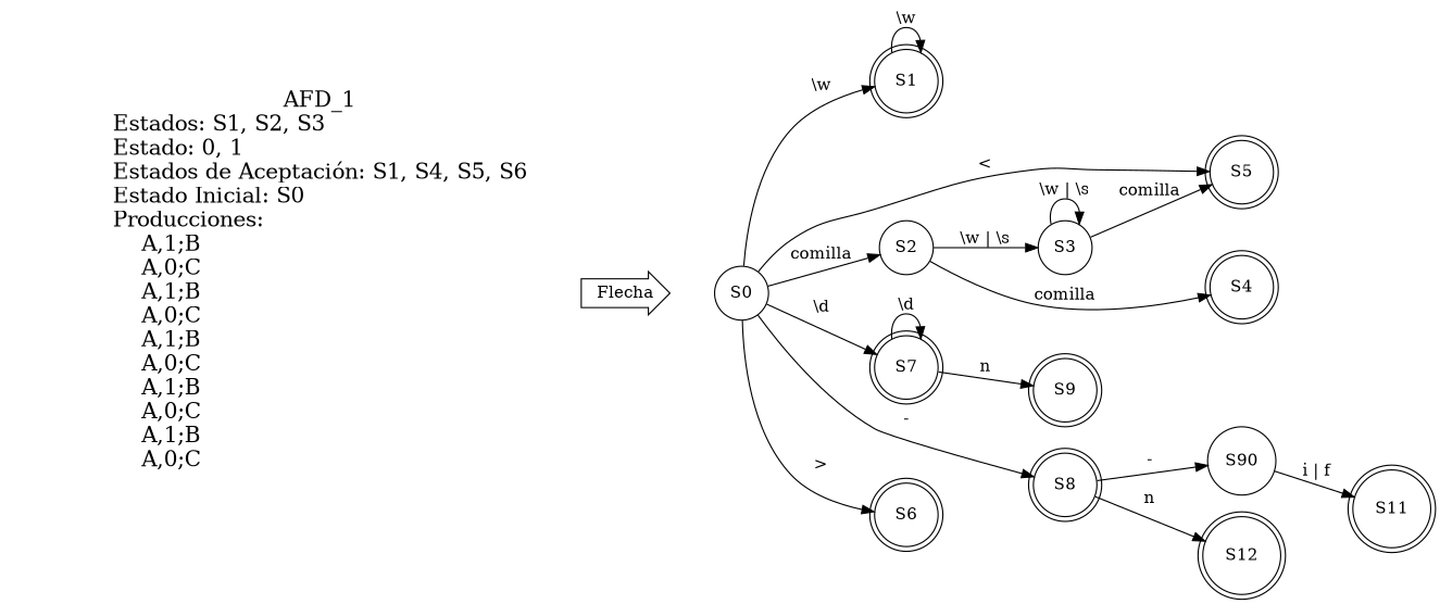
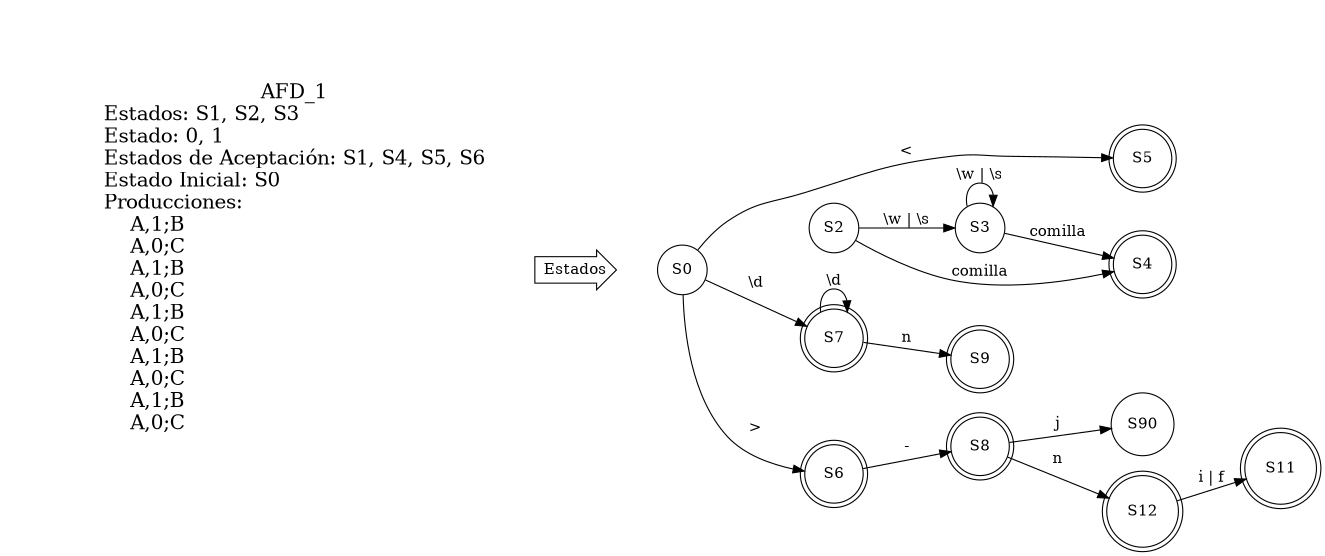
  digraph {
    fontsize=40
    labeljust=l
    labelloc=t
    rankdir=LR
    node [shape=circle peripheries=2]
    n1 [fontsize=18 label=<             AFD_1<br/>             Estados: S1, S2, S3 <br align="left"/>             Estado: 0, 1<br align="left"/>             Estados de Aceptación: S1, S4, S5, S6<br align="left"/>             Estado Inicial: S0<br align="left"/>             Producciones:<br align="left"/>                 A,1;B<br align="left"/>                 A,0;C<br align="left"/>                 A,1;B<br align="left"/>                 A,0;C<br align="left"/>                 A,1;B<br align="left"/>                 A,0;C<br align="left"/>                 A,1;B<br align="left"/>                 A,0;C<br align="left"/>                 A,1;B<br align="left"/>                 A,0;C<br align="left"/>         > shape=none peripheries=""]
-   Flecha [shape=rarrow peripheries=""]
+   Flecha [shape=rarrow label=Estados peripheries=""]
    S0 [peripheries=""]
-   S1
    S2 [peripheries=""]
    S5
    S6
    S7
    S8
    S3 [peripheries=""]
    S4
    S9
    n13 [label=S90 peripheries=""]
    S12
    S11
    n1 -> Flecha [color=none]
    Flecha -> S0 [color=none]
-   S0 -> S1 [label="\\w"]
-   S0 -> S2 [label=comilla]
    S0 -> S5 [label="<"]
    S0 -> S6 [label=">"]
    S0 -> S7 [label="\\d"]
-   S0 -> S8 [label="-"]
-   S1 -> S1 [label="\\w"]
+   S6 -> S8 [label="-"]
    S2 -> S3 [label="\\w | \\s"]
    S2 -> S4 [label=comilla]
    S7 -> S7 [label="\\d"]
    S7 -> S9 [label=n]
-   S8 -> n13 [label="-"]
+   S8 -> n13 [label=j]
    S8 -> S12 [label=n]
    S3 -> S3 [label="\\w | \\s"]
-   S3 -> S5 [label=comilla]
-   n13 -> S11 [label="i | f"]
+   S3 -> S4 [label=comilla]
+   S12 -> S11 [label="i | f"]
  }
